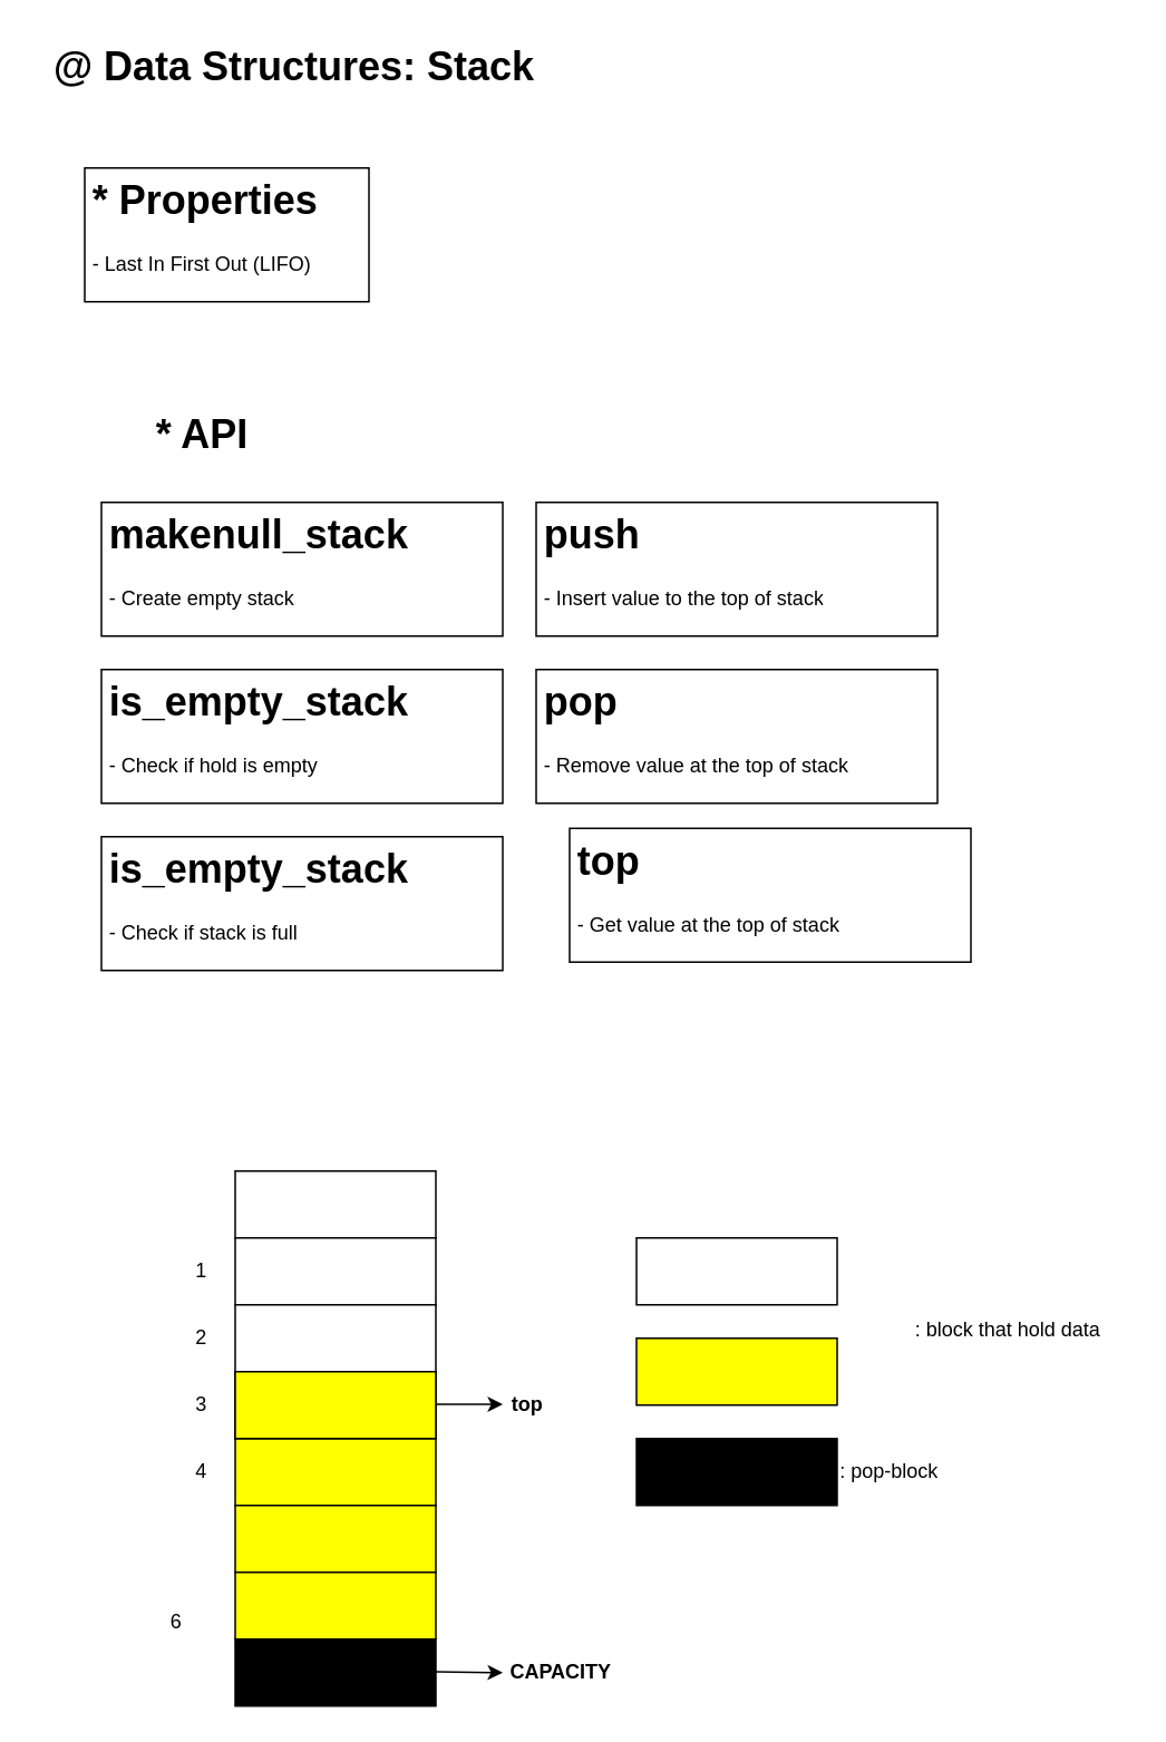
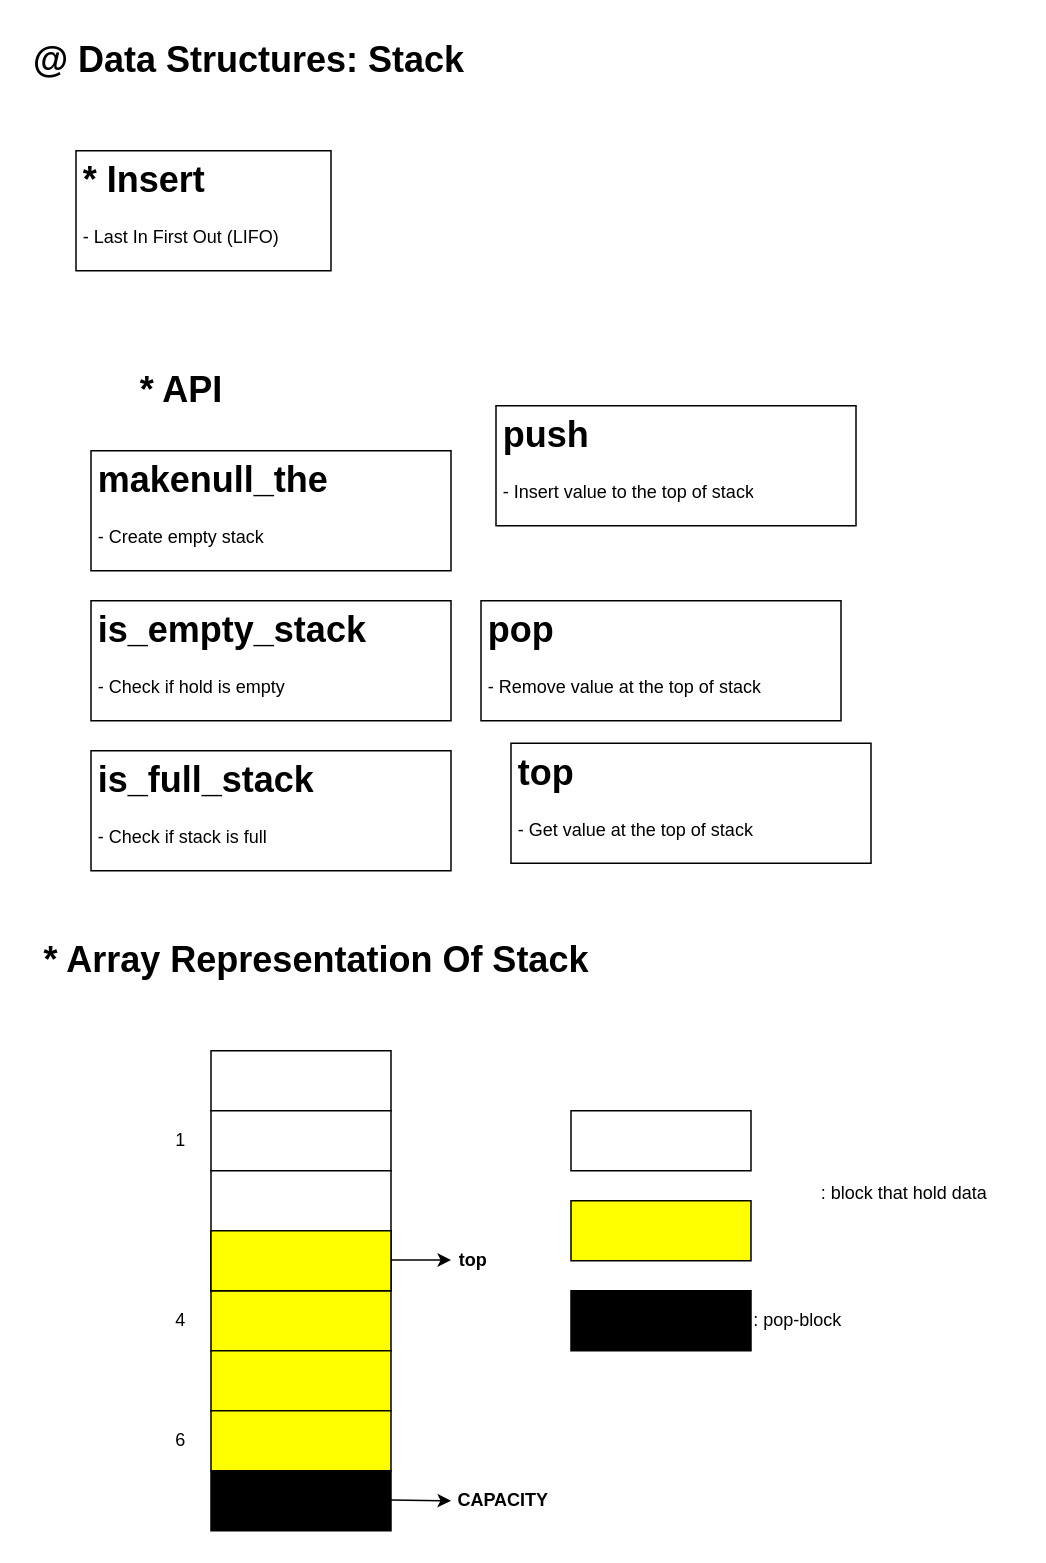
  <mxCell id="0" />
  <mxCell id="1" parent="0" />
- <mxCell id="2" value="@ Data Structures: Stack" style="text;strokeColor=none;fillColor=none;html=1;fontSize=24;fontStyle=1;verticalAlign=middle;align=center;" parent="1" vertex="1"><mxGeometry width="310" height="40" as="geometry" x="20" y="20" /></mxCell>
- <mxCell id="3" value="&lt;h1&gt;* Properties&lt;/h1&gt;&lt;p&gt;- Last In First Out (LIFO)&lt;/p&gt;&lt;p&gt;&lt;br&gt;&lt;/p&gt;" style="text;html=1;strokeColor=#000000;fillColor=none;spacing=5;spacingTop=-20;whiteSpace=wrap;overflow=hidden;rounded=0;" parent="1" vertex="1"><mxGeometry x="50" y="100" width="170" height="80" as="geometry" /></mxCell>
+ <mxCell id="2" value="@ Data Structures: Stack" style="text;strokeColor=none;fillColor=none;html=1;fontSize=24;fontStyle=1;verticalAlign=middle;align=center;" parent="1" vertex="1"><mxGeometry x="10" y="20" width="310" height="40" as="geometry" /></mxCell>
+ <mxCell id="3" value="&lt;h1&gt;* Insert&lt;/h1&gt;&lt;p&gt;- Last In First Out (LIFO)&lt;/p&gt;&lt;p&gt;&lt;br&gt;&lt;/p&gt;" style="text;html=1;strokeColor=#000000;fillColor=none;spacing=5;spacingTop=-20;whiteSpace=wrap;overflow=hidden;rounded=0;" parent="1" vertex="1"><mxGeometry x="50" y="100" width="170" height="80" as="geometry" /></mxCell>
  <mxCell id="4" value="* API" style="text;strokeColor=none;fillColor=none;html=1;fontSize=24;fontStyle=1;verticalAlign=middle;align=center;" parent="1" vertex="1"><mxGeometry x="80" y="240" width="80" height="40" as="geometry" /></mxCell>
- <mxCell id="5" value="&lt;h1&gt;makenull_stack&lt;/h1&gt;&lt;p&gt;- Create empty stack&lt;/p&gt;" style="text;html=1;strokeColor=#000000;fillColor=none;spacing=5;spacingTop=-20;whiteSpace=wrap;overflow=hidden;rounded=0;" parent="1" vertex="1"><mxGeometry x="60" y="300" width="240" height="80" as="geometry" /></mxCell>
+ <mxCell id="5" value="&lt;h1&gt;makenull_the&lt;/h1&gt;&lt;p&gt;- Create empty stack&lt;/p&gt;" style="text;html=1;strokeColor=#000000;fillColor=none;spacing=5;spacingTop=-20;whiteSpace=wrap;overflow=hidden;rounded=0;" parent="1" vertex="1"><mxGeometry x="60" y="300" width="240" height="80" as="geometry" /></mxCell>
  <mxCell id="6" value="&lt;h1&gt;is_empty_stack&lt;/h1&gt;&lt;p&gt;- Check if hold is empty&lt;/p&gt;" style="text;html=1;strokeColor=#000000;fillColor=none;spacing=5;spacingTop=-20;whiteSpace=wrap;overflow=hidden;rounded=0;" parent="1" vertex="1"><mxGeometry x="60" y="400" width="240" height="80" as="geometry" /></mxCell>
- <mxCell id="7" value="&lt;h1&gt;is_empty_stack&lt;/h1&gt;&lt;p&gt;- Check if stack is full&lt;/p&gt;" style="text;html=1;strokeColor=#000000;fillColor=none;spacing=5;spacingTop=-20;whiteSpace=wrap;overflow=hidden;rounded=0;" parent="1" vertex="1"><mxGeometry x="60" y="500" width="240" height="80" as="geometry" /></mxCell>
- <mxCell id="8" value="&lt;h1&gt;push&lt;/h1&gt;&lt;p&gt;- Insert value to the top of stack&lt;/p&gt;" style="text;html=1;strokeColor=#000000;fillColor=none;spacing=5;spacingTop=-20;whiteSpace=wrap;overflow=hidden;rounded=0;" parent="1" vertex="1"><mxGeometry x="320" y="300" width="240" height="80" as="geometry" /></mxCell>
+ <mxCell id="7" value="&lt;h1&gt;is_full_stack&lt;/h1&gt;&lt;p&gt;- Check if stack is full&lt;/p&gt;" style="text;html=1;strokeColor=#000000;fillColor=none;spacing=5;spacingTop=-20;whiteSpace=wrap;overflow=hidden;rounded=0;" parent="1" vertex="1"><mxGeometry x="60" y="500" width="240" height="80" as="geometry" /></mxCell>
+ <mxCell id="8" value="&lt;h1&gt;push&lt;/h1&gt;&lt;p&gt;- Insert value to the top of stack&lt;/p&gt;" style="text;html=1;strokeColor=#000000;fillColor=none;spacing=5;spacingTop=-20;whiteSpace=wrap;overflow=hidden;rounded=0;" parent="1" vertex="1"><mxGeometry x="330" y="270" width="240" height="80" as="geometry" /></mxCell>
  <mxCell id="9" value="&lt;h1&gt;pop&lt;/h1&gt;&lt;p&gt;- Remove value at the top of stack&lt;/p&gt;" style="text;html=1;strokeColor=#000000;fillColor=none;spacing=5;spacingTop=-20;whiteSpace=wrap;overflow=hidden;rounded=0;" parent="1" vertex="1"><mxGeometry x="320" y="400" width="240" height="80" as="geometry" /></mxCell>
  <mxCell id="10" value="&lt;h1&gt;top&lt;/h1&gt;&lt;p&gt;- Get value at the top of stack&lt;/p&gt;" style="text;html=1;strokeColor=#000000;fillColor=none;spacing=5;spacingTop=-20;whiteSpace=wrap;overflow=hidden;rounded=0;" parent="1" vertex="1"><mxGeometry x="340" y="495" width="240" height="80" as="geometry" /></mxCell>
+ <mxCell id="11" value="* Array Representation Of Stack" style="text;strokeColor=none;fillColor=none;html=1;fontSize=24;fontStyle=1;verticalAlign=middle;align=center;" parent="1" vertex="1"><mxGeometry y="620" width="380" height="40" as="geometry" x="20" /></mxCell>
  <mxCell id="12" value="" style="rounded=0;whiteSpace=wrap;html=1;strokeColor=#000000;" parent="1" vertex="1"><mxGeometry x="140" y="700" width="120" height="40" as="geometry" /></mxCell>
  <mxCell id="13" value="" style="rounded=0;whiteSpace=wrap;html=1;strokeColor=#000000;" parent="1" vertex="1"><mxGeometry x="140" y="740" width="120" height="40" as="geometry" /></mxCell>
  <mxCell id="14" value="" style="rounded=0;whiteSpace=wrap;html=1;strokeColor=#000000;" parent="1" vertex="1"><mxGeometry x="140" y="780" width="120" height="40" as="geometry" /></mxCell>
  <mxCell id="15" value="" style="rounded=0;whiteSpace=wrap;html=1;strokeColor=#000000;" parent="1" vertex="1"><mxGeometry x="140" y="820" width="120" height="40" as="geometry" /></mxCell>
  <mxCell id="16" value="" style="rounded=0;whiteSpace=wrap;html=1;strokeColor=#000000;fillColor=#FFFF00;" parent="1" vertex="1"><mxGeometry x="140" y="860" width="120" height="40" as="geometry" /></mxCell>
  <mxCell id="17" value="" style="rounded=0;whiteSpace=wrap;html=1;strokeColor=#000000;fillColor=#FFFF00;" parent="1" vertex="1"><mxGeometry x="140" y="820" width="120" height="40" as="geometry" /></mxCell>
  <mxCell id="18" value="" style="rounded=0;whiteSpace=wrap;html=1;strokeColor=#000000;fillColor=#FFFF00;" parent="1" vertex="1"><mxGeometry x="140" y="900" width="120" height="40" as="geometry" /></mxCell>
  <mxCell id="19" value="" style="rounded=0;whiteSpace=wrap;html=1;strokeColor=#000000;fillColor=#FFFF00;" parent="1" vertex="1"><mxGeometry x="140" y="940" width="120" height="40" as="geometry" /></mxCell>
  <mxCell id="20" value="&lt;b&gt;top&lt;/b&gt;" style="text;html=1;strokeColor=none;fillColor=none;align=center;verticalAlign=middle;whiteSpace=wrap;rounded=0;" parent="1" vertex="1"><mxGeometry x="300" y="830" width="30" height="20" as="geometry" /></mxCell>
  <mxCell id="21" value="" style="endArrow=classic;html=1;" parent="1" edge="1"><mxGeometry width="50" height="50" relative="1" as="geometry"><mxPoint x="260" y="839.5" as="sourcePoint" /><mxPoint x="300" y="839.5" as="targetPoint" /></mxGeometry></mxCell>
  <mxCell id="22" value="1" style="text;html=1;strokeColor=none;fillColor=none;align=center;verticalAlign=middle;whiteSpace=wrap;rounded=0;" parent="1" vertex="1"><mxGeometry x="100" y="740" width="40" height="40" as="geometry" /></mxCell>
- <mxCell id="23" value="2" style="text;html=1;strokeColor=none;fillColor=none;align=center;verticalAlign=middle;whiteSpace=wrap;rounded=0;" parent="1" vertex="1"><mxGeometry x="100" y="780" width="40" height="40" as="geometry" /></mxCell>
- <mxCell id="24" value="3" style="text;html=1;strokeColor=none;fillColor=none;align=center;verticalAlign=middle;whiteSpace=wrap;rounded=0;" parent="1" vertex="1"><mxGeometry x="100" y="820" width="40" height="40" as="geometry" /></mxCell>
  <mxCell id="25" value="4" style="text;html=1;strokeColor=none;fillColor=none;align=center;verticalAlign=middle;whiteSpace=wrap;rounded=0;" parent="1" vertex="1"><mxGeometry x="100" y="860" width="40" height="40" as="geometry" /></mxCell>
- <mxCell id="26" value="6" style="text;html=1;strokeColor=none;fillColor=none;align=center;verticalAlign=middle;whiteSpace=wrap;rounded=0;" parent="1" vertex="1"><mxGeometry x="85" y="950" width="40" height="40" as="geometry" /></mxCell>
+ <mxCell id="26" value="6" style="text;html=1;strokeColor=none;fillColor=none;align=center;verticalAlign=middle;whiteSpace=wrap;rounded=0;" parent="1" vertex="1"><mxGeometry x="100" y="940" width="40" height="40" as="geometry" /></mxCell>
  <mxCell id="27" value="" style="endArrow=classic;html=1;" parent="1" edge="1"><mxGeometry width="50" height="50" relative="1" as="geometry"><mxPoint x="260" y="999.5" as="sourcePoint" /><mxPoint x="300" y="1000" as="targetPoint" /></mxGeometry></mxCell>
  <mxCell id="28" value="&lt;b&gt;CAPACITY&lt;/b&gt;" style="text;html=1;strokeColor=none;fillColor=none;align=center;verticalAlign=middle;whiteSpace=wrap;rounded=0;" parent="1" vertex="1"><mxGeometry x="300" y="990" width="70" height="20" as="geometry" /></mxCell>
  <mxCell id="29" value="" style="rounded=0;whiteSpace=wrap;html=1;strokeColor=#000000;fillColor=#000000;" parent="1" vertex="1"><mxGeometry x="140" y="980" width="120" height="40" as="geometry" /></mxCell>
  <mxCell id="30" value="" style="rounded=0;whiteSpace=wrap;html=1;strokeColor=#000000;fillColor=#FFFF00;" parent="1" vertex="1"><mxGeometry x="380" y="800" width="120" height="40" as="geometry" /></mxCell>
  <mxCell id="31" value=": block that hold data" style="text;html=1;strokeColor=none;fillColor=none;align=left;verticalAlign=middle;whiteSpace=wrap;rounded=0;" parent="1" vertex="1"><mxGeometry x="545" y="785" width="130" height="20" as="geometry" /></mxCell>
  <mxCell id="32" value="" style="rounded=0;whiteSpace=wrap;html=1;strokeColor=#000000;" vertex="1" parent="1"><mxGeometry x="380" y="740" width="120" height="40" as="geometry" /></mxCell>
  <mxCell id="33" value="" style="rounded=0;whiteSpace=wrap;html=1;strokeColor=#000000;fillColor=#000000;" vertex="1" parent="1"><mxGeometry x="380" y="860" width="120" height="40" as="geometry" /></mxCell>
  <mxCell id="34" value=": pop-block" style="text;html=1;strokeColor=none;fillColor=none;align=left;verticalAlign=middle;whiteSpace=wrap;rounded=0;" vertex="1" parent="1"><mxGeometry x="500" y="870" width="70" height="20" as="geometry" /></mxCell>
